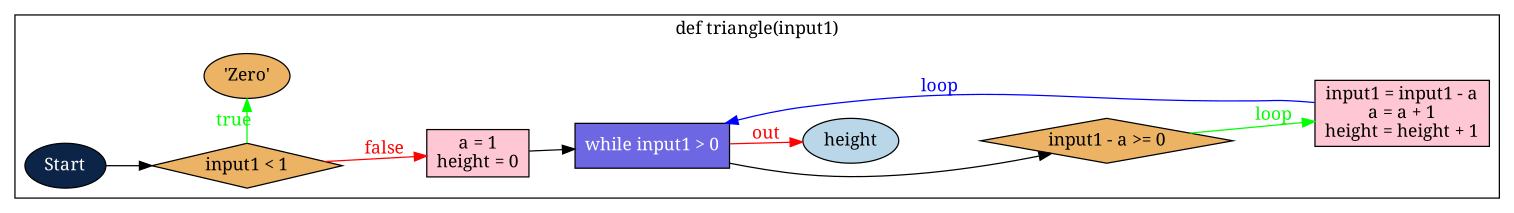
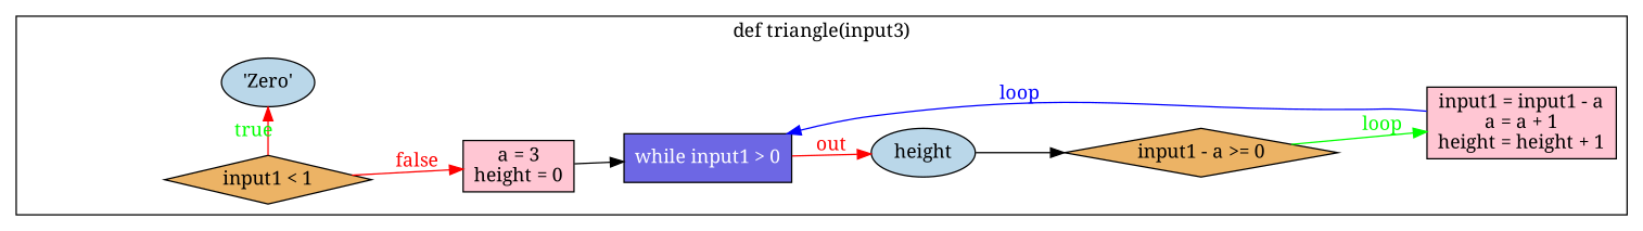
  digraph {
    bgcolor=white
    fontname="Noto Serif"
    rankdir=LR
    node [fillcolor="#ECB365" fontcolor=black fontname="Noto Serif" shape=ellipse style=filled type=CONDITIONS]
    edge [fontname="Noto Serif" source="@if_to_next_node"]
    n1 [label="input1 < 1" shape=diamond]
-   n2 [label="'Zero'" type=RETURN]
-   n3 [fillcolor="#0B2447" fontcolor=white label=Start type=START]
-   n4 [fillcolor="#FFC6D3" label="a = 1\nheight = 0\n" shape=rect type=STATEMENT]
+   n2 [fillcolor="#BAD7E9" label="'Zero'" type=RETURN]
+   n4 [fillcolor="#FFC6D3" label="a = 3\nheight = 0\n" shape=rect type=STATEMENT]
    n5 [fillcolor="#6D67E4" fontcolor=white label="while input1 > 0" shape=rect type=LOOP]
    n6 [label="input1 - a >= 0" shape=diamond]
    n7 [fillcolor="#BAD7E9" label=height type=RETURN]
    n8 [fillcolor="#FFC6D3" label="input1 = input1 - a\na = a + 1\nheight = height + 1\n" shape=rect type=STATEMENT]
    subgraph cluster_1 {
-     label="def triangle(input1)"
+     label="def triangle(input3)"
      source="@condition_and_return"
-     n3
      n4
      n5
      n6
      n7
      n8
      subgraph sub_2 {
        label="def triangle(input1)"
        rank=same
        source="@condition_and_return"
        n1
        n2
      }
    }
-   n1 -> n2 [color=green fontcolor=green label=true]
+   n1 -> n2 [color=red fontcolor=green label=true]
    n1 -> n4 [color=red fontcolor=red label=false source="@elif_to_else"]
-   n3 -> n1 [source="@current_to_next"]
    n4 -> n5 [source="@current_to_next"]
-   n5 -> n6 [source="@loop_to_next"]
+   n7 -> n6 [source="@loop_to_next"]
    n5 -> n7 [color=red fontcolor=red label=out source="@loop_to_next_sibling"]
    n6 -> n8 [color=green fontcolor=green label=loop]
    n8 -> n5 [color=blue fontcolor=blue label=loop source="@prev_node_of_else_to_loop"]
  }
